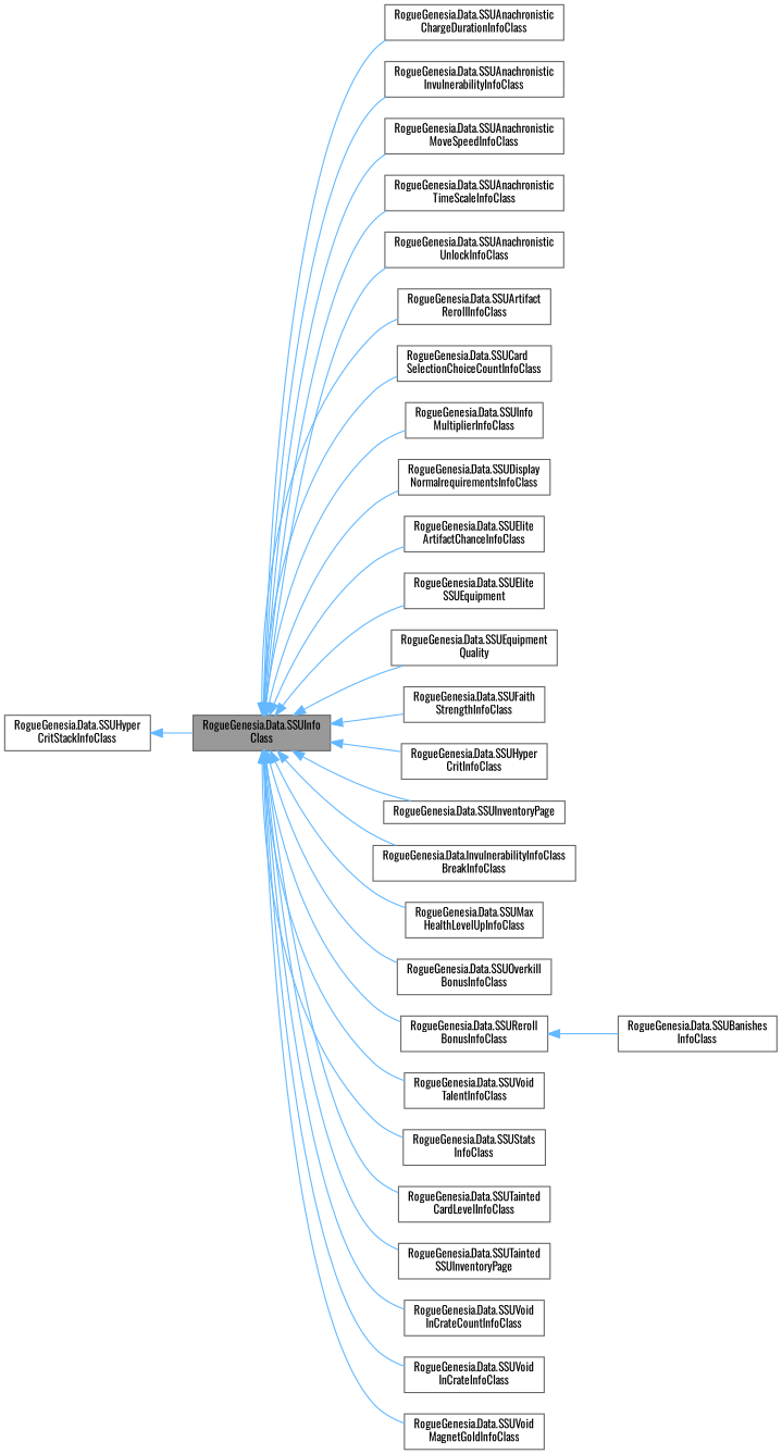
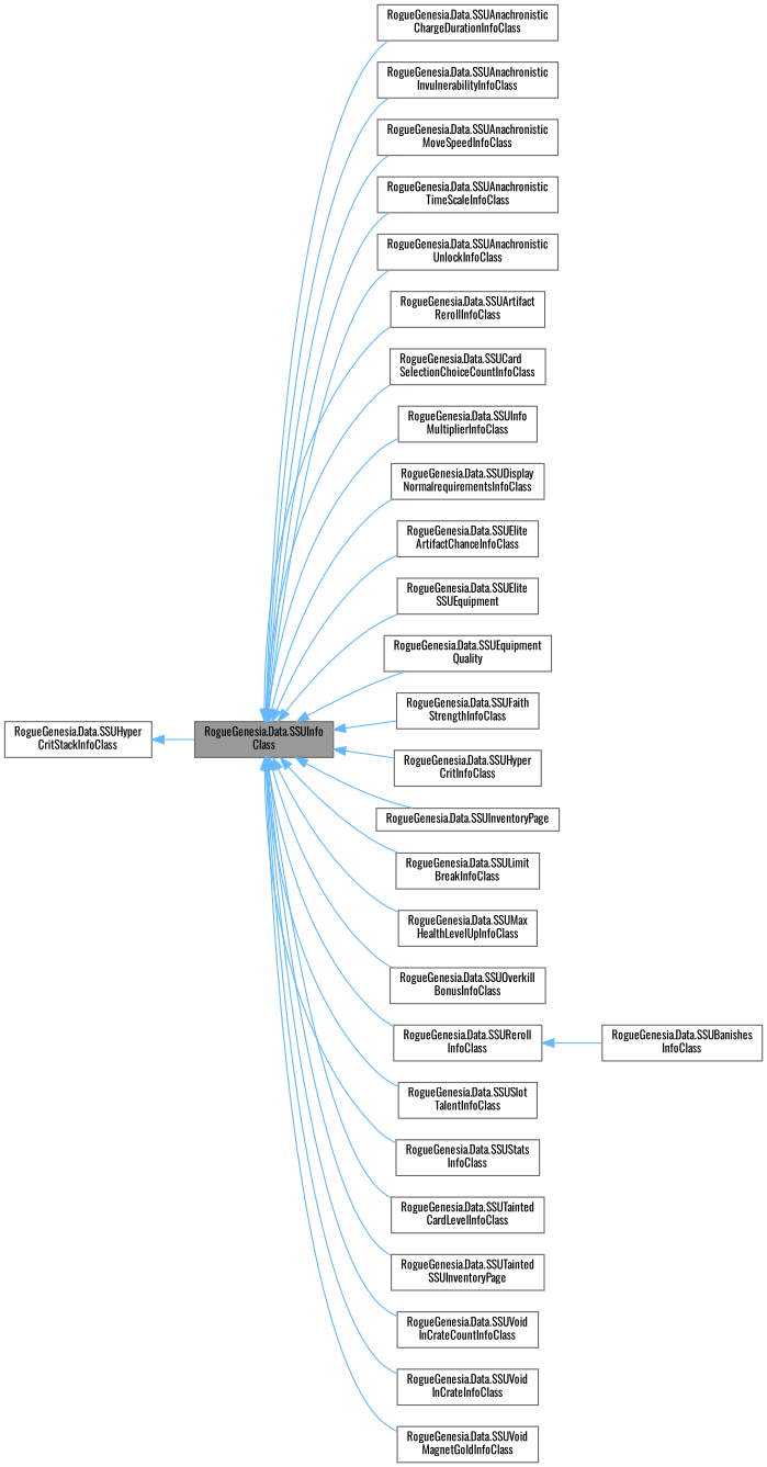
  digraph {
    fontname=Oswald
    rankdir=LR
    node [color=gray40 fillcolor=white fontname=Oswald fontsize=10 shape=box style=filled]
    edge [color=steelblue1 dir=back fontname=Oswald fontsize=10 labelfontname=Helvetica labelfontsize=10 style=solid]
    n1 [fillcolor=grey60 fontcolor=black height=0.2 label="RogueGenesia.Data.SSUInfo\lClass" width=0.4]
    n2 [height=0.2 label="RogueGenesia.Data.SSUAnachronistic\lChargeDurationInfoClass" width=0.4]
    n3 [height=0.2 label="RogueGenesia.Data.SSUAnachronistic\lInvulnerabilityInfoClass" width=0.4]
    n4 [height=0.2 label="RogueGenesia.Data.SSUAnachronistic\lMoveSpeedInfoClass" width=0.4]
    n5 [height=0.2 label="RogueGenesia.Data.SSUAnachronistic\lTimeScaleInfoClass" width=0.4]
    n6 [height=0.2 label="RogueGenesia.Data.SSUAnachronistic\lUnlockInfoClass" width=0.4]
    n7 [height=0.2 label="RogueGenesia.Data.SSUArtifact\lRerollInfoClass" width=0.4]
    n8 [height=0.2 label="RogueGenesia.Data.SSUCard\lSelectionChoiceCountInfoClass" width=0.4]
    n9 [height=0.2 label="RogueGenesia.Data.SSUInfo\lMultiplierInfoClass" width=0.4]
    n10 [height=0.2 label="RogueGenesia.Data.SSUDisplay\lNormalrequirementsInfoClass" width=0.4]
    n11 [height=0.2 label="RogueGenesia.Data.SSUElite\lArtifactChanceInfoClass" width=0.4]
    n12 [height=0.2 label="RogueGenesia.Data.SSUElite\lSSUEquipment" width=0.4]
    n13 [height=0.2 label="RogueGenesia.Data.SSUEquipment\lQuality" width=0.4]
    n14 [height=0.2 label="RogueGenesia.Data.SSUFaith\lStrengthInfoClass" width=0.4]
    n15 [height=0.2 label="RogueGenesia.Data.SSUHyper\lCritInfoClass" width=0.4]
    n16 [height=0.2 label="RogueGenesia.Data.SSUInventoryPage" width=0.4]
-   n17 [height=0.2 label="RogueGenesia.Data.InvulnerabilityInfoClass\lBreakInfoClass" width=0.4]
+   n17 [height=0.2 label="RogueGenesia.Data.SSULimit\lBreakInfoClass" width=0.4]
    n18 [height=0.2 label="RogueGenesia.Data.SSUMax\lHealthLevelUpInfoClass" width=0.4]
    n19 [height=0.2 label="RogueGenesia.Data.SSUOverkill\lBonusInfoClass" width=0.4]
-   n20 [height=0.2 label="RogueGenesia.Data.SSUReroll\lBonusInfoClass" width=0.4]
-   n21 [height=0.2 label="RogueGenesia.Data.SSUVoid\lTalentInfoClass" width=0.4]
+   n20 [height=0.2 label="RogueGenesia.Data.SSUReroll\lInfoClass" width=0.4]
+   n21 [height=0.2 label="RogueGenesia.Data.SSUSlot\lTalentInfoClass" width=0.4]
    n22 [height=0.2 label="RogueGenesia.Data.SSUStats\lInfoClass" width=0.4]
    n23 [height=0.2 label="RogueGenesia.Data.SSUTainted\lCardLevelInfoClass" width=0.4]
    n24 [height=0.2 label="RogueGenesia.Data.SSUTainted\lSSUInventoryPage" width=0.4]
    n25 [height=0.2 label="RogueGenesia.Data.SSUVoid\lInCrateCountInfoClass" width=0.4]
    n26 [height=0.2 label="RogueGenesia.Data.SSUVoid\lInCrateInfoClass" width=0.4]
    n27 [height=0.2 label="RogueGenesia.Data.SSUVoid\lMagnetGoldInfoClass" width=0.4]
    n28 [height=0.2 label="RogueGenesia.Data.SSUHyper\lCritStackInfoClass" width=0.4]
    n29 [height=0.2 label="RogueGenesia.Data.SSUBanishes\lInfoClass" width=0.4]
    n1 -> n2
    n1 -> n3
    n1 -> n4
    n1 -> n5
    n1 -> n6
    n1 -> n7
    n1 -> n8
    n1 -> n9
    n1 -> n10
    n1 -> n11
    n1 -> n12
    n1 -> n13
    n1 -> n14
    n1 -> n15
    n1 -> n16
    n1 -> n17
    n1 -> n18
    n1 -> n19
    n1 -> n20
    n1 -> n21
    n1 -> n22
    n1 -> n23
    n1 -> n24
    n1 -> n25
    n1 -> n26
    n1 -> n27
    n20 -> n29
    n28 -> n1
  }
